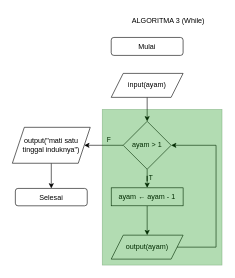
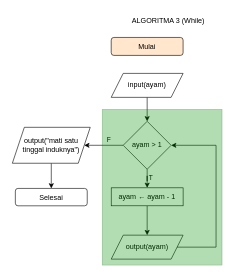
  <mxCell id="0" />
  <mxCell id="1" parent="0" />
  <mxCell id="2" value="ALGORITMA 3 (While)" style="text;html=1;align=center;verticalAlign=middle;resizable=0;points=[];autosize=1;strokeColor=none;fillColor=none;" parent="1" vertex="1"><mxGeometry x="210" y="20" width="140" height="30" as="geometry" /></mxCell>
  <mxCell id="3" value="" style="group" parent="1" vertex="1" connectable="0"><mxGeometry x="20" y="62" width="350" height="380" as="geometry" /></mxCell>
- <mxCell id="4" value="Mulai" style="rounded=1;whiteSpace=wrap;html=1;" parent="3" vertex="1"><mxGeometry x="165" width="120" height="30" as="geometry" /></mxCell>
+ <mxCell id="4" value="Mulai" style="rounded=1;whiteSpace=wrap;html=1;fillColor=#ffe6cc;" parent="3" vertex="1"><mxGeometry x="165" width="120" height="30" as="geometry" /></mxCell>
  <mxCell id="5" style="edgeStyle=orthogonalEdgeStyle;rounded=0;orthogonalLoop=1;jettySize=auto;html=1;exitX=0.5;exitY=1;exitDx=0;exitDy=0;entryX=0.5;entryY=0;entryDx=0;entryDy=0;" parent="3" source="6" target="11" edge="1"><mxGeometry relative="1" as="geometry" /></mxCell>
  <mxCell id="6" value="input(ayam)" style="shape=parallelogram;perimeter=parallelogramPerimeter;whiteSpace=wrap;html=1;fixedSize=1;" parent="3" vertex="1"><mxGeometry x="165" y="60" width="120" height="40" as="geometry" /></mxCell>
  <mxCell id="7" style="edgeStyle=orthogonalEdgeStyle;rounded=0;orthogonalLoop=1;jettySize=auto;html=1;entryX=0.5;entryY=0;entryDx=0;entryDy=0;" parent="3" source="11" target="13" edge="1"><mxGeometry relative="1" as="geometry" /></mxCell>
  <mxCell id="8" value="T" style="edgeLabel;html=1;align=center;verticalAlign=middle;resizable=0;points=[];" parent="7" vertex="1" connectable="0"><mxGeometry x="-0.447" y="1" relative="1" as="geometry"><mxPoint x="4" y="-1" as="offset" /></mxGeometry></mxCell>
  <mxCell id="9" style="edgeStyle=orthogonalEdgeStyle;rounded=0;orthogonalLoop=1;jettySize=auto;html=1;exitX=0;exitY=0.5;exitDx=0;exitDy=0;entryX=1;entryY=0.5;entryDx=0;entryDy=0;" parent="3" source="11" target="16" edge="1"><mxGeometry relative="1" as="geometry" /></mxCell>
  <mxCell id="10" value="F" style="edgeLabel;html=1;align=center;verticalAlign=middle;resizable=0;points=[];" parent="9" vertex="1" connectable="0"><mxGeometry x="-0.116" y="-3" relative="1" as="geometry"><mxPoint x="4" y="-7" as="offset" /></mxGeometry></mxCell>
  <mxCell id="11" value="ayam &amp;gt; 1" style="rhombus;whiteSpace=wrap;html=1;" parent="3" vertex="1"><mxGeometry x="185" y="140" width="80" height="80" as="geometry" /></mxCell>
  <mxCell id="12" style="edgeStyle=orthogonalEdgeStyle;rounded=0;orthogonalLoop=1;jettySize=auto;html=1;entryX=0.5;entryY=0;entryDx=0;entryDy=0;" parent="3" source="13" target="14" edge="1"><mxGeometry relative="1" as="geometry" /></mxCell>
  <mxCell id="13" value="ayam ← ayam - 1" style="rounded=0;whiteSpace=wrap;html=1;" parent="3" vertex="1"><mxGeometry x="165" y="251" width="120" height="30" as="geometry" /></mxCell>
  <mxCell id="14" value="output(ayam)" style="shape=parallelogram;perimeter=parallelogramPerimeter;whiteSpace=wrap;html=1;fixedSize=1;" parent="3" vertex="1"><mxGeometry x="165" y="330" width="120" height="40" as="geometry" /></mxCell>
  <mxCell id="15" style="edgeStyle=orthogonalEdgeStyle;rounded=0;orthogonalLoop=1;jettySize=auto;html=1;entryX=0.5;entryY=0;entryDx=0;entryDy=0;" parent="3" source="16" target="17" edge="1"><mxGeometry relative="1" as="geometry" /></mxCell>
  <mxCell id="16" value="output(&quot;mati satu tinggal induknya&quot;)" style="shape=parallelogram;perimeter=parallelogramPerimeter;whiteSpace=wrap;html=1;fixedSize=1;" parent="3" vertex="1"><mxGeometry y="150" width="130" height="60" as="geometry" /></mxCell>
  <mxCell id="17" value="Selesai" style="rounded=1;whiteSpace=wrap;html=1;" parent="3" vertex="1"><mxGeometry x="5" y="252" width="120" height="29" as="geometry" /></mxCell>
  <mxCell id="18" value="" style="endArrow=none;html=1;rounded=0;exitX=1;exitY=0.5;exitDx=0;exitDy=0;" parent="3" source="14" edge="1"><mxGeometry width="50" height="50" relative="1" as="geometry"><mxPoint x="320" y="360" as="sourcePoint" /><mxPoint x="340" y="180" as="targetPoint" /><Array as="points"><mxPoint x="340" y="350" /></Array></mxGeometry></mxCell>
  <mxCell id="19" value="" style="endArrow=classic;html=1;rounded=0;entryX=1;entryY=0.5;entryDx=0;entryDy=0;" parent="3" target="11" edge="1"><mxGeometry width="50" height="50" relative="1" as="geometry"><mxPoint x="340" y="180" as="sourcePoint" /><mxPoint x="340" y="160" as="targetPoint" /></mxGeometry></mxCell>
  <mxCell id="20" value="" style="rounded=0;whiteSpace=wrap;html=1;fillColor=#008a00;fontColor=#ffffff;strokeColor=#005700;opacity=30;" parent="3" vertex="1"><mxGeometry x="150" y="120" width="200" height="260" as="geometry" /></mxCell>
